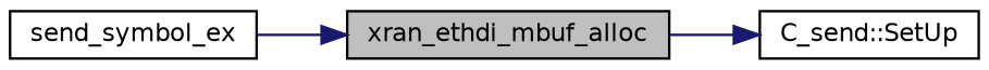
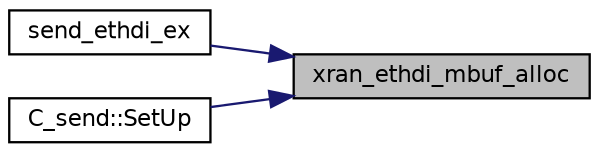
  digraph {
    rankdir=RL
    node [color=black fillcolor=white fontname=Helvetica fontsize=10 shape=record style=filled]
    edge [color=midnightblue dir=back fontname=Helvetica fontsize=10 labelfontname=Helvetica labelfontsize=10 style=solid]
    n1 [fillcolor=grey75 fontcolor=black height=0.2 label=xran_ethdi_mbuf_alloc width=0.4]
-   n2 [height=0.2 label=send_symbol_ex width=0.4]
+   n2 [height=0.2 label=send_ethdi_ex width=0.4]
    n3 [height=0.2 label="C_send::SetUp" width=0.4]
    n1 -> n2
-   n3 -> n1
+   n1 -> n3
  }
